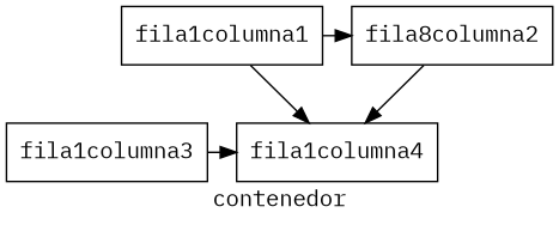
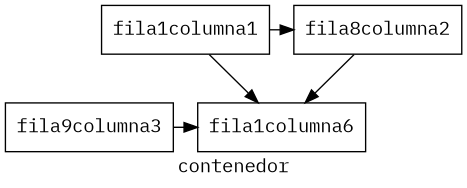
  digraph {
    fontname="IBM Plex Mono"
    label=contenedor
    splines=FALSE
    node [fontname="IBM Plex Mono" shape=rect]
    edge [fontname="IBM Plex Mono"]
    n1 [label=fila1columna1]
    n2 [label=fila8columna2]
-   n3 [label=fila1columna3]
-   n4 [label=fila1columna4]
+   n3 [label=fila9columna3]
+   n4 [label=fila1columna6]
    subgraph sub_1 {
      rank=same
      n1
      n2
    }
    subgraph sub_2 {
      rank=same
      n3
      n4
    }
    n1 -> n2
    n1 -> n4
    n2 -> n4
    n3 -> n4
  }
